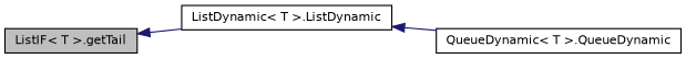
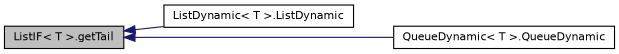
  digraph {
    rankdir=LR
    node [color=black fillcolor=white fontname=Helvetica fontsize=10 shape=record style=filled]
    edge [color=midnightblue dir=back fontname=Helvetica fontsize=10 labelfontname=Helvetica labelfontsize=10 style=solid]
    n1 [fillcolor=grey75 fontcolor=black height=0.2 label="ListIF\< T \>.getTail" width=0.4]
    n2 [height=0.2 label="ListDynamic\< T \>.ListDynamic" width=0.4]
    n3 [height=0.2 label="QueueDynamic\< T \>.QueueDynamic" width=0.4]
    n1 -> n2
-   n2 -> n3
+   n1 -> n3
  }
